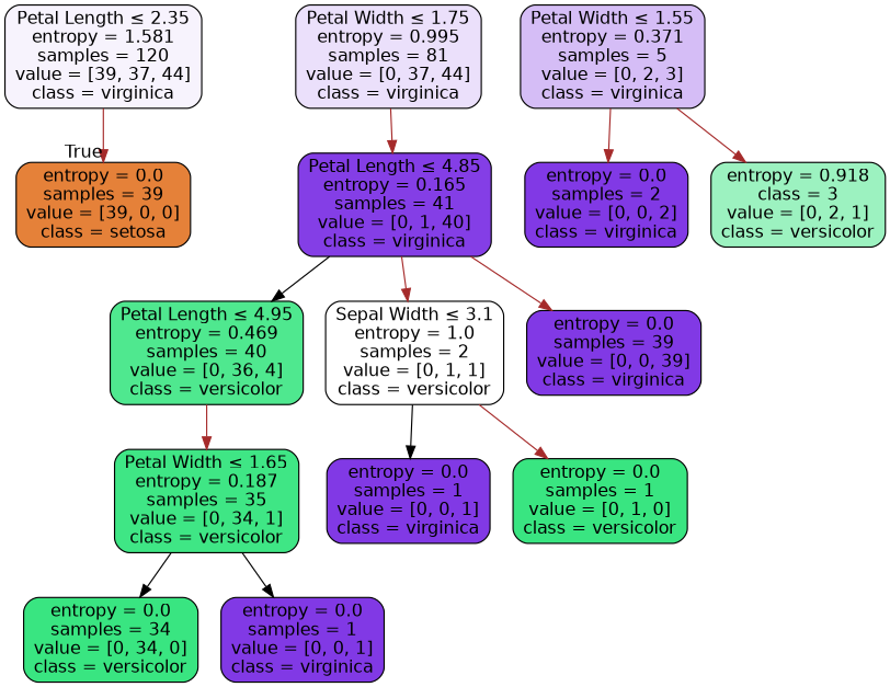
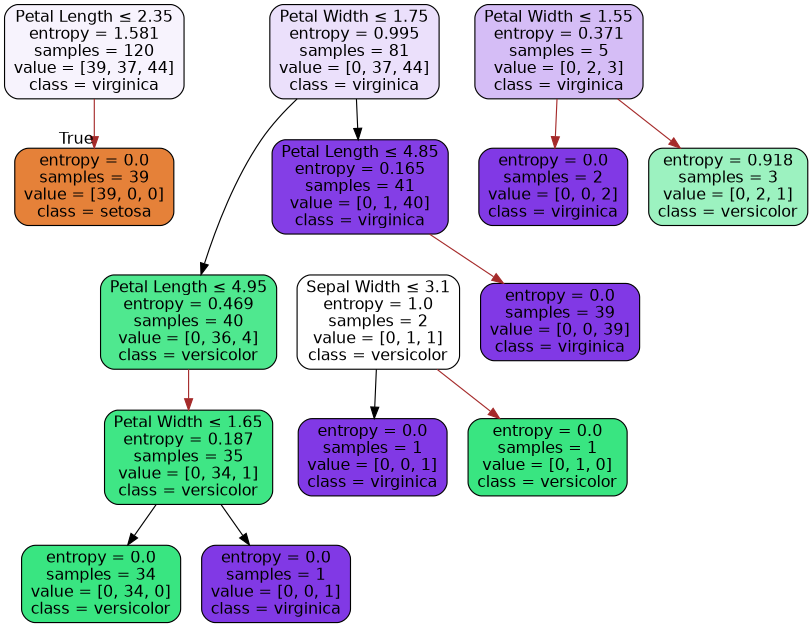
  digraph {
    node [color=black fillcolor="#8139e5" fontname=helvetica shape=box style="filled, rounded"]
    edge [color=brown fontname=helvetica]
    n1 [fillcolor="#f7f3fd" label=<Petal Length &le; 2.35<br/>entropy = 1.581<br/>samples = 120<br/>value = [39, 37, 44]<br/>class = virginica>]
    n2 [fillcolor="#e58139" label=<entropy = 0.0<br/>samples = 39<br/>value = [39, 0, 0]<br/>class = setosa>]
    n3 [fillcolor="#ebe0fb" label=<Petal Width &le; 1.75<br/>entropy = 0.995<br/>samples = 81<br/>value = [0, 37, 44]<br/>class = virginica>]
    n4 [fillcolor="#4fe88f" label=<Petal Length &le; 4.95<br/>entropy = 0.469<br/>samples = 40<br/>value = [0, 36, 4]<br/>class = versicolor>]
    n5 [fillcolor="#843ee6" label=<Petal Length &le; 4.85<br/>entropy = 0.165<br/>samples = 41<br/>value = [0, 1, 40]<br/>class = virginica>]
    n6 [fillcolor="#3fe685" label=<Petal Width &le; 1.65<br/>entropy = 0.187<br/>samples = 35<br/>value = [0, 34, 1]<br/>class = versicolor>]
    n7 [fillcolor="#ffffff" label=<Sepal Width &le; 3.1<br/>entropy = 1.0<br/>samples = 2<br/>value = [0, 1, 1]<br/>class = versicolor>]
    n8 [label=<entropy = 0.0<br/>samples = 39<br/>value = [0, 0, 39]<br/>class = virginica>]
    n9 [fillcolor="#39e581" label=<entropy = 0.0<br/>samples = 34<br/>value = [0, 34, 0]<br/>class = versicolor>]
    n10 [label=<entropy = 0.0<br/>samples = 1<br/>value = [0, 0, 1]<br/>class = virginica>]
    n11 [fillcolor="#d5bdf6" label=<Petal Width &le; 1.55<br/>entropy = 0.371<br/>samples = 5<br/>value = [0, 2, 3]<br/>class = virginica>]
    n12 [label=<entropy = 0.0<br/>samples = 2<br/>value = [0, 0, 2]<br/>class = virginica>]
-   n13 [fillcolor="#9cf2c0" label=<entropy = 0.918<br/>class = 3<br/>value = [0, 2, 1]<br/>class = versicolor>]
+   n13 [fillcolor="#9cf2c0" label=<entropy = 0.918<br/>samples = 3<br/>value = [0, 2, 1]<br/>class = versicolor>]
    n14 [label=<entropy = 0.0<br/>samples = 1<br/>value = [0, 0, 1]<br/>class = virginica>]
    n15 [fillcolor="#39e581" label=<entropy = 0.0<br/>samples = 1<br/>value = [0, 1, 0]<br/>class = versicolor>]
    n1 -> n2 [headlabel=True labelangle=45 labeldistance=2.5]
-   n5 -> n4 [color=black]
-   n3 -> n5
+   n3 -> n4 [color=black]
+   n3 -> n5 [color=black]
    n4 -> n6
-   n5 -> n7
    n5 -> n8
    n6 -> n9 [color=black]
    n6 -> n10 [color=black]
    n7 -> n14 [color=black]
    n7 -> n15
    n11 -> n12
    n11 -> n13
  }
